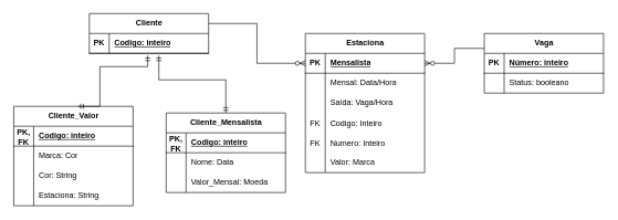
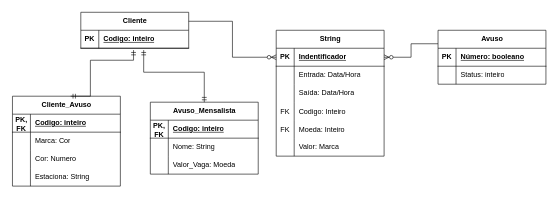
  <mxCell id="0" />
  <mxCell id="1" parent="0" />
  <mxCell id="2" value="Cliente" style="shape=table;startSize=30;container=1;collapsible=1;childLayout=tableLayout;fixedRows=1;rowLines=0;fontStyle=1;align=center;resizeLast=1;html=1;" vertex="1" parent="1"><mxGeometry x="134" y="20" width="180" height="60" as="geometry" /></mxCell>
  <mxCell id="3" value="" style="shape=tableRow;horizontal=0;startSize=0;swimlaneHead=0;swimlaneBody=0;fillColor=none;collapsible=0;dropTarget=0;points=[[0,0.5],[1,0.5]];portConstraint=eastwest;top=0;left=0;right=0;bottom=1;" vertex="1" parent="2"><mxGeometry y="30" width="180" height="30" as="geometry" /></mxCell>
  <mxCell id="4" value="PK" style="shape=partialRectangle;connectable=0;fillColor=none;top=0;left=0;bottom=0;right=0;fontStyle=1;overflow=hidden;whiteSpace=wrap;html=1;" vertex="1" parent="3"><mxGeometry width="30" height="30" as="geometry"><mxRectangle width="30" height="30" as="alternateBounds" /></mxGeometry></mxCell>
  <mxCell id="5" value="Codigo: inteiro" style="shape=partialRectangle;connectable=0;fillColor=none;top=0;left=0;bottom=0;right=0;align=left;spacingLeft=6;fontStyle=5;overflow=hidden;whiteSpace=wrap;html=1;" vertex="1" parent="3"><mxGeometry x="30" width="150" height="30" as="geometry"><mxRectangle width="150" height="30" as="alternateBounds" /></mxGeometry></mxCell>
- <mxCell id="6" value="Cliente_Valor" style="shape=table;startSize=30;container=1;collapsible=1;childLayout=tableLayout;fixedRows=1;rowLines=0;fontStyle=1;align=center;resizeLast=1;html=1;" vertex="1" parent="1"><mxGeometry x="20" y="160" width="180" height="150" as="geometry" /></mxCell>
+ <mxCell id="6" value="Cliente_Avuso" style="shape=table;startSize=30;container=1;collapsible=1;childLayout=tableLayout;fixedRows=1;rowLines=0;fontStyle=1;align=center;resizeLast=1;html=1;" vertex="1" parent="1"><mxGeometry x="20" y="160" width="180" height="150" as="geometry" /></mxCell>
  <mxCell id="7" value="" style="shape=tableRow;horizontal=0;startSize=0;swimlaneHead=0;swimlaneBody=0;fillColor=none;collapsible=0;dropTarget=0;points=[[0,0.5],[1,0.5]];portConstraint=eastwest;top=0;left=0;right=0;bottom=1;" vertex="1" parent="6"><mxGeometry y="30" width="180" height="30" as="geometry" /></mxCell>
  <mxCell id="8" value="PK,&lt;div&gt;FK&lt;/div&gt;" style="shape=partialRectangle;connectable=0;fillColor=none;top=0;left=0;bottom=0;right=0;fontStyle=1;overflow=hidden;whiteSpace=wrap;html=1;" vertex="1" parent="7"><mxGeometry width="30" height="30" as="geometry"><mxRectangle width="30" height="30" as="alternateBounds" /></mxGeometry></mxCell>
  <mxCell id="9" value="Codigo: inteiro" style="shape=partialRectangle;connectable=0;fillColor=none;top=0;left=0;bottom=0;right=0;align=left;spacingLeft=6;fontStyle=5;overflow=hidden;whiteSpace=wrap;html=1;" vertex="1" parent="7"><mxGeometry x="30" width="150" height="30" as="geometry"><mxRectangle width="150" height="30" as="alternateBounds" /></mxGeometry></mxCell>
  <mxCell id="10" value="" style="shape=tableRow;horizontal=0;startSize=0;swimlaneHead=0;swimlaneBody=0;fillColor=none;collapsible=0;dropTarget=0;points=[[0,0.5],[1,0.5]];portConstraint=eastwest;top=0;left=0;right=0;bottom=0;" vertex="1" parent="6"><mxGeometry y="60" width="180" height="30" as="geometry" /></mxCell>
  <mxCell id="11" value="" style="shape=partialRectangle;connectable=0;fillColor=none;top=0;left=0;bottom=0;right=0;editable=1;overflow=hidden;whiteSpace=wrap;html=1;" vertex="1" parent="10"><mxGeometry width="30" height="30" as="geometry"><mxRectangle width="30" height="30" as="alternateBounds" /></mxGeometry></mxCell>
  <mxCell id="12" value="Marca: Cor" style="shape=partialRectangle;connectable=0;fillColor=none;top=0;left=0;bottom=0;right=0;align=left;spacingLeft=6;overflow=hidden;whiteSpace=wrap;html=1;" vertex="1" parent="10"><mxGeometry x="30" width="150" height="30" as="geometry"><mxRectangle width="150" height="30" as="alternateBounds" /></mxGeometry></mxCell>
  <mxCell id="13" value="" style="shape=tableRow;horizontal=0;startSize=0;swimlaneHead=0;swimlaneBody=0;fillColor=none;collapsible=0;dropTarget=0;points=[[0,0.5],[1,0.5]];portConstraint=eastwest;top=0;left=0;right=0;bottom=0;" vertex="1" parent="6"><mxGeometry y="90" width="180" height="30" as="geometry" /></mxCell>
  <mxCell id="14" value="" style="shape=partialRectangle;connectable=0;fillColor=none;top=0;left=0;bottom=0;right=0;editable=1;overflow=hidden;whiteSpace=wrap;html=1;" vertex="1" parent="13"><mxGeometry width="30" height="30" as="geometry"><mxRectangle width="30" height="30" as="alternateBounds" /></mxGeometry></mxCell>
- <mxCell id="15" value="Cor: String" style="shape=partialRectangle;connectable=0;fillColor=none;top=0;left=0;bottom=0;right=0;align=left;spacingLeft=6;overflow=hidden;whiteSpace=wrap;html=1;" vertex="1" parent="13"><mxGeometry x="30" width="150" height="30" as="geometry"><mxRectangle width="150" height="30" as="alternateBounds" /></mxGeometry></mxCell>
+ <mxCell id="15" value="Cor: Numero" style="shape=partialRectangle;connectable=0;fillColor=none;top=0;left=0;bottom=0;right=0;align=left;spacingLeft=6;overflow=hidden;whiteSpace=wrap;html=1;" vertex="1" parent="13"><mxGeometry x="30" width="150" height="30" as="geometry"><mxRectangle width="150" height="30" as="alternateBounds" /></mxGeometry></mxCell>
  <mxCell id="16" value="" style="shape=tableRow;horizontal=0;startSize=0;swimlaneHead=0;swimlaneBody=0;fillColor=none;collapsible=0;dropTarget=0;points=[[0,0.5],[1,0.5]];portConstraint=eastwest;top=0;left=0;right=0;bottom=0;" vertex="1" parent="6"><mxGeometry y="120" width="180" height="30" as="geometry" /></mxCell>
  <mxCell id="17" value="" style="shape=partialRectangle;connectable=0;fillColor=none;top=0;left=0;bottom=0;right=0;editable=1;overflow=hidden;whiteSpace=wrap;html=1;" vertex="1" parent="16"><mxGeometry width="30" height="30" as="geometry"><mxRectangle width="30" height="30" as="alternateBounds" /></mxGeometry></mxCell>
  <mxCell id="18" value="Estaciona: String" style="shape=partialRectangle;connectable=0;fillColor=none;top=0;left=0;bottom=0;right=0;align=left;spacingLeft=6;overflow=hidden;whiteSpace=wrap;html=1;" vertex="1" parent="16"><mxGeometry x="30" width="150" height="30" as="geometry"><mxRectangle width="150" height="30" as="alternateBounds" /></mxGeometry></mxCell>
- <mxCell id="19" value="Cliente_Mensalista" style="shape=table;startSize=30;container=1;collapsible=1;childLayout=tableLayout;fixedRows=1;rowLines=0;fontStyle=1;align=center;resizeLast=1;html=1;" vertex="1" parent="1"><mxGeometry x="250" y="170" width="180" height="120" as="geometry" /></mxCell>
+ <mxCell id="19" value="Avuso_Mensalista" style="shape=table;startSize=30;container=1;collapsible=1;childLayout=tableLayout;fixedRows=1;rowLines=0;fontStyle=1;align=center;resizeLast=1;html=1;" vertex="1" parent="1"><mxGeometry x="250" y="170" width="180" height="120" as="geometry" /></mxCell>
  <mxCell id="20" value="" style="shape=tableRow;horizontal=0;startSize=0;swimlaneHead=0;swimlaneBody=0;fillColor=none;collapsible=0;dropTarget=0;points=[[0,0.5],[1,0.5]];portConstraint=eastwest;top=0;left=0;right=0;bottom=1;" vertex="1" parent="19"><mxGeometry y="30" width="180" height="30" as="geometry" /></mxCell>
  <mxCell id="21" value="PK,&lt;div&gt;FK&lt;/div&gt;" style="shape=partialRectangle;connectable=0;fillColor=none;top=0;left=0;bottom=0;right=0;fontStyle=1;overflow=hidden;whiteSpace=wrap;html=1;" vertex="1" parent="20"><mxGeometry width="30" height="30" as="geometry"><mxRectangle width="30" height="30" as="alternateBounds" /></mxGeometry></mxCell>
  <mxCell id="22" value="Codigo: inteiro" style="shape=partialRectangle;connectable=0;fillColor=none;top=0;left=0;bottom=0;right=0;align=left;spacingLeft=6;fontStyle=5;overflow=hidden;whiteSpace=wrap;html=1;" vertex="1" parent="20"><mxGeometry x="30" width="150" height="30" as="geometry"><mxRectangle width="150" height="30" as="alternateBounds" /></mxGeometry></mxCell>
  <mxCell id="23" value="" style="shape=tableRow;horizontal=0;startSize=0;swimlaneHead=0;swimlaneBody=0;fillColor=none;collapsible=0;dropTarget=0;points=[[0,0.5],[1,0.5]];portConstraint=eastwest;top=0;left=0;right=0;bottom=0;" vertex="1" parent="19"><mxGeometry y="60" width="180" height="30" as="geometry" /></mxCell>
  <mxCell id="24" value="" style="shape=partialRectangle;connectable=0;fillColor=none;top=0;left=0;bottom=0;right=0;editable=1;overflow=hidden;whiteSpace=wrap;html=1;" vertex="1" parent="23"><mxGeometry width="30" height="30" as="geometry"><mxRectangle width="30" height="30" as="alternateBounds" /></mxGeometry></mxCell>
- <mxCell id="25" value="Nome: Data" style="shape=partialRectangle;connectable=0;fillColor=none;top=0;left=0;bottom=0;right=0;align=left;spacingLeft=6;overflow=hidden;whiteSpace=wrap;html=1;" vertex="1" parent="23"><mxGeometry x="30" width="150" height="30" as="geometry"><mxRectangle width="150" height="30" as="alternateBounds" /></mxGeometry></mxCell>
+ <mxCell id="25" value="Nome: String" style="shape=partialRectangle;connectable=0;fillColor=none;top=0;left=0;bottom=0;right=0;align=left;spacingLeft=6;overflow=hidden;whiteSpace=wrap;html=1;" vertex="1" parent="23"><mxGeometry x="30" width="150" height="30" as="geometry"><mxRectangle width="150" height="30" as="alternateBounds" /></mxGeometry></mxCell>
  <mxCell id="26" value="" style="shape=tableRow;horizontal=0;startSize=0;swimlaneHead=0;swimlaneBody=0;fillColor=none;collapsible=0;dropTarget=0;points=[[0,0.5],[1,0.5]];portConstraint=eastwest;top=0;left=0;right=0;bottom=0;" vertex="1" parent="19"><mxGeometry y="90" width="180" height="30" as="geometry" /></mxCell>
  <mxCell id="27" value="" style="shape=partialRectangle;connectable=0;fillColor=none;top=0;left=0;bottom=0;right=0;editable=1;overflow=hidden;whiteSpace=wrap;html=1;" vertex="1" parent="26"><mxGeometry width="30" height="30" as="geometry"><mxRectangle width="30" height="30" as="alternateBounds" /></mxGeometry></mxCell>
- <mxCell id="28" value="Valor_Mensal: Moeda" style="shape=partialRectangle;connectable=0;fillColor=none;top=0;left=0;bottom=0;right=0;align=left;spacingLeft=6;overflow=hidden;whiteSpace=wrap;html=1;" vertex="1" parent="26"><mxGeometry x="30" width="150" height="30" as="geometry"><mxRectangle width="150" height="30" as="alternateBounds" /></mxGeometry></mxCell>
- <mxCell id="29" value="Vaga" style="shape=table;startSize=30;container=1;collapsible=1;childLayout=tableLayout;fixedRows=1;rowLines=0;fontStyle=1;align=center;resizeLast=1;html=1;" vertex="1" parent="1"><mxGeometry x="730" y="50" width="180" height="90" as="geometry" /></mxCell>
+ <mxCell id="28" value="Valor_Vaga: Moeda" style="shape=partialRectangle;connectable=0;fillColor=none;top=0;left=0;bottom=0;right=0;align=left;spacingLeft=6;overflow=hidden;whiteSpace=wrap;html=1;" vertex="1" parent="26"><mxGeometry x="30" width="150" height="30" as="geometry"><mxRectangle width="150" height="30" as="alternateBounds" /></mxGeometry></mxCell>
+ <mxCell id="29" value="Avuso" style="shape=table;startSize=30;container=1;collapsible=1;childLayout=tableLayout;fixedRows=1;rowLines=0;fontStyle=1;align=center;resizeLast=1;html=1;" vertex="1" parent="1"><mxGeometry x="730" y="50" width="180" height="90" as="geometry" /></mxCell>
  <mxCell id="30" value="" style="shape=tableRow;horizontal=0;startSize=0;swimlaneHead=0;swimlaneBody=0;fillColor=none;collapsible=0;dropTarget=0;points=[[0,0.5],[1,0.5]];portConstraint=eastwest;top=0;left=0;right=0;bottom=1;" vertex="1" parent="29"><mxGeometry y="30" width="180" height="30" as="geometry" /></mxCell>
  <mxCell id="31" value="PK" style="shape=partialRectangle;connectable=0;fillColor=none;top=0;left=0;bottom=0;right=0;fontStyle=1;overflow=hidden;whiteSpace=wrap;html=1;" vertex="1" parent="30"><mxGeometry width="30" height="30" as="geometry"><mxRectangle width="30" height="30" as="alternateBounds" /></mxGeometry></mxCell>
- <mxCell id="32" value="Número: inteiro" style="shape=partialRectangle;connectable=0;fillColor=none;top=0;left=0;bottom=0;right=0;align=left;spacingLeft=6;fontStyle=5;overflow=hidden;whiteSpace=wrap;html=1;" vertex="1" parent="30"><mxGeometry x="30" width="150" height="30" as="geometry"><mxRectangle width="150" height="30" as="alternateBounds" /></mxGeometry></mxCell>
+ <mxCell id="32" value="Número: booleano" style="shape=partialRectangle;connectable=0;fillColor=none;top=0;left=0;bottom=0;right=0;align=left;spacingLeft=6;fontStyle=5;overflow=hidden;whiteSpace=wrap;html=1;" vertex="1" parent="30"><mxGeometry x="30" width="150" height="30" as="geometry"><mxRectangle width="150" height="30" as="alternateBounds" /></mxGeometry></mxCell>
  <mxCell id="33" value="" style="shape=tableRow;horizontal=0;startSize=0;swimlaneHead=0;swimlaneBody=0;fillColor=none;collapsible=0;dropTarget=0;points=[[0,0.5],[1,0.5]];portConstraint=eastwest;top=0;left=0;right=0;bottom=0;" vertex="1" parent="29"><mxGeometry y="60" width="180" height="30" as="geometry" /></mxCell>
  <mxCell id="34" value="" style="shape=partialRectangle;connectable=0;fillColor=none;top=0;left=0;bottom=0;right=0;editable=1;overflow=hidden;whiteSpace=wrap;html=1;" vertex="1" parent="33"><mxGeometry width="30" height="30" as="geometry"><mxRectangle width="30" height="30" as="alternateBounds" /></mxGeometry></mxCell>
- <mxCell id="35" value="Status: booleano" style="shape=partialRectangle;connectable=0;fillColor=none;top=0;left=0;bottom=0;right=0;align=left;spacingLeft=6;overflow=hidden;whiteSpace=wrap;html=1;" vertex="1" parent="33"><mxGeometry x="30" width="150" height="30" as="geometry"><mxRectangle width="150" height="30" as="alternateBounds" /></mxGeometry></mxCell>
+ <mxCell id="35" value="Status: inteiro" style="shape=partialRectangle;connectable=0;fillColor=none;top=0;left=0;bottom=0;right=0;align=left;spacingLeft=6;overflow=hidden;whiteSpace=wrap;html=1;" vertex="1" parent="33"><mxGeometry x="30" width="150" height="30" as="geometry"><mxRectangle width="150" height="30" as="alternateBounds" /></mxGeometry></mxCell>
  <mxCell id="36" value="" style="edgeStyle=orthogonalEdgeStyle;fontSize=12;html=1;endArrow=ERmandOne;startArrow=ERmandOne;rounded=0;exitX=0.539;exitY=0;exitDx=0;exitDy=0;exitPerimeter=0;entryX=0.489;entryY=1.1;entryDx=0;entryDy=0;entryPerimeter=0;" edge="1" parent="1" source="6" target="3"><mxGeometry width="100" height="100" relative="1" as="geometry"><mxPoint x="30" y="162.03" as="sourcePoint" /><mxPoint x="200" y="60" as="targetPoint" /><Array as="points"><mxPoint x="150" y="160" /><mxPoint x="150" y="100" /><mxPoint x="222" y="100" /></Array></mxGeometry></mxCell>
  <mxCell id="37" value="" style="edgeStyle=orthogonalEdgeStyle;fontSize=12;html=1;endArrow=ERmandOne;startArrow=ERmandOne;rounded=0;exitX=0.5;exitY=0;exitDx=0;exitDy=0;entryX=0.583;entryY=1.1;entryDx=0;entryDy=0;entryPerimeter=0;" edge="1" parent="1" source="19" target="3"><mxGeometry width="100" height="100" relative="1" as="geometry"><mxPoint x="330" y="160" as="sourcePoint" /><mxPoint x="260" y="120" as="targetPoint" /><Array as="points"><mxPoint x="340" y="120" /><mxPoint x="239" y="120" /></Array></mxGeometry></mxCell>
- <mxCell id="38" value="Estaciona" style="shape=table;startSize=30;container=1;collapsible=1;childLayout=tableLayout;fixedRows=1;rowLines=0;fontStyle=1;align=center;resizeLast=1;html=1;" vertex="1" parent="1"><mxGeometry x="460" y="50" width="180" height="210" as="geometry" /></mxCell>
+ <mxCell id="38" value="String" style="shape=table;startSize=30;container=1;collapsible=1;childLayout=tableLayout;fixedRows=1;rowLines=0;fontStyle=1;align=center;resizeLast=1;html=1;" vertex="1" parent="1"><mxGeometry x="460" y="50" width="180" height="210" as="geometry" /></mxCell>
  <mxCell id="39" value="" style="shape=tableRow;horizontal=0;startSize=0;swimlaneHead=0;swimlaneBody=0;fillColor=none;collapsible=0;dropTarget=0;points=[[0,0.5],[1,0.5]];portConstraint=eastwest;top=0;left=0;right=0;bottom=1;" vertex="1" parent="38"><mxGeometry y="30" width="180" height="30" as="geometry" /></mxCell>
  <mxCell id="40" value="PK" style="shape=partialRectangle;connectable=0;fillColor=none;top=0;left=0;bottom=0;right=0;fontStyle=1;overflow=hidden;whiteSpace=wrap;html=1;" vertex="1" parent="39"><mxGeometry width="30" height="30" as="geometry"><mxRectangle width="30" height="30" as="alternateBounds" /></mxGeometry></mxCell>
- <mxCell id="41" value="Mensalista" style="shape=partialRectangle;connectable=0;fillColor=none;top=0;left=0;bottom=0;right=0;align=left;spacingLeft=6;fontStyle=5;overflow=hidden;whiteSpace=wrap;html=1;" vertex="1" parent="39"><mxGeometry x="30" width="150" height="30" as="geometry"><mxRectangle width="150" height="30" as="alternateBounds" /></mxGeometry></mxCell>
+ <mxCell id="41" value="Indentificador" style="shape=partialRectangle;connectable=0;fillColor=none;top=0;left=0;bottom=0;right=0;align=left;spacingLeft=6;fontStyle=5;overflow=hidden;whiteSpace=wrap;html=1;" vertex="1" parent="39"><mxGeometry x="30" width="150" height="30" as="geometry"><mxRectangle width="150" height="30" as="alternateBounds" /></mxGeometry></mxCell>
  <mxCell id="42" value="" style="shape=tableRow;horizontal=0;startSize=0;swimlaneHead=0;swimlaneBody=0;fillColor=none;collapsible=0;dropTarget=0;points=[[0,0.5],[1,0.5]];portConstraint=eastwest;top=0;left=0;right=0;bottom=0;" vertex="1" parent="38"><mxGeometry y="60" width="180" height="30" as="geometry" /></mxCell>
  <mxCell id="43" value="" style="shape=partialRectangle;connectable=0;fillColor=none;top=0;left=0;bottom=0;right=0;editable=1;overflow=hidden;whiteSpace=wrap;html=1;" vertex="1" parent="42"><mxGeometry width="30" height="30" as="geometry"><mxRectangle width="30" height="30" as="alternateBounds" /></mxGeometry></mxCell>
- <mxCell id="44" value="Mensal: Data/Hora" style="shape=partialRectangle;connectable=0;fillColor=none;top=0;left=0;bottom=0;right=0;align=left;spacingLeft=6;overflow=hidden;whiteSpace=wrap;html=1;" vertex="1" parent="42"><mxGeometry x="30" width="150" height="30" as="geometry"><mxRectangle width="150" height="30" as="alternateBounds" /></mxGeometry></mxCell>
+ <mxCell id="44" value="Entrada: Data/Hora" style="shape=partialRectangle;connectable=0;fillColor=none;top=0;left=0;bottom=0;right=0;align=left;spacingLeft=6;overflow=hidden;whiteSpace=wrap;html=1;" vertex="1" parent="42"><mxGeometry x="30" width="150" height="30" as="geometry"><mxRectangle width="150" height="30" as="alternateBounds" /></mxGeometry></mxCell>
  <mxCell id="45" value="" style="shape=tableRow;horizontal=0;startSize=0;swimlaneHead=0;swimlaneBody=0;fillColor=none;collapsible=0;dropTarget=0;points=[[0,0.5],[1,0.5]];portConstraint=eastwest;top=0;left=0;right=0;bottom=0;" vertex="1" parent="38"><mxGeometry y="90" width="180" height="30" as="geometry" /></mxCell>
  <mxCell id="46" value="" style="shape=partialRectangle;connectable=0;fillColor=none;top=0;left=0;bottom=0;right=0;editable=1;overflow=hidden;whiteSpace=wrap;html=1;" vertex="1" parent="45"><mxGeometry width="30" height="30" as="geometry"><mxRectangle width="30" height="30" as="alternateBounds" /></mxGeometry></mxCell>
- <mxCell id="47" value="Saída: Vaga/Hora" style="shape=partialRectangle;connectable=0;fillColor=none;top=0;left=0;bottom=0;right=0;align=left;spacingLeft=6;overflow=hidden;whiteSpace=wrap;html=1;" vertex="1" parent="45"><mxGeometry x="30" width="150" height="30" as="geometry"><mxRectangle width="150" height="30" as="alternateBounds" /></mxGeometry></mxCell>
+ <mxCell id="47" value="Saída: Data/Hora" style="shape=partialRectangle;connectable=0;fillColor=none;top=0;left=0;bottom=0;right=0;align=left;spacingLeft=6;overflow=hidden;whiteSpace=wrap;html=1;" vertex="1" parent="45"><mxGeometry x="30" width="150" height="30" as="geometry"><mxRectangle width="150" height="30" as="alternateBounds" /></mxGeometry></mxCell>
  <mxCell id="48" value="" style="shape=tableRow;horizontal=0;startSize=0;swimlaneHead=0;swimlaneBody=0;fillColor=none;collapsible=0;dropTarget=0;points=[[0,0.5],[1,0.5]];portConstraint=eastwest;top=0;left=0;right=0;bottom=0;" vertex="1" parent="38"><mxGeometry y="120" width="180" height="30" as="geometry" /></mxCell>
  <mxCell id="49" value="FK" style="shape=partialRectangle;connectable=0;fillColor=none;top=0;left=0;bottom=0;right=0;editable=1;overflow=hidden;" vertex="1" parent="48"><mxGeometry width="30" height="30" as="geometry"><mxRectangle width="30" height="30" as="alternateBounds" /></mxGeometry></mxCell>
  <mxCell id="50" value="Codigo: Inteiro" style="shape=partialRectangle;connectable=0;fillColor=none;top=0;left=0;bottom=0;right=0;align=left;spacingLeft=6;overflow=hidden;" vertex="1" parent="48"><mxGeometry x="30" width="150" height="30" as="geometry"><mxRectangle width="150" height="30" as="alternateBounds" /></mxGeometry></mxCell>
  <mxCell id="51" value="" style="shape=tableRow;horizontal=0;startSize=0;swimlaneHead=0;swimlaneBody=0;fillColor=none;collapsible=0;dropTarget=0;points=[[0,0.5],[1,0.5]];portConstraint=eastwest;top=0;left=0;right=0;bottom=0;" vertex="1" parent="38"><mxGeometry y="150" width="180" height="30" as="geometry" /></mxCell>
  <mxCell id="52" value="FK" style="shape=partialRectangle;connectable=0;fillColor=none;top=0;left=0;bottom=0;right=0;editable=1;overflow=hidden;" vertex="1" parent="51"><mxGeometry width="30" height="30" as="geometry"><mxRectangle width="30" height="30" as="alternateBounds" /></mxGeometry></mxCell>
- <mxCell id="53" value="Numero: Inteiro" style="shape=partialRectangle;connectable=0;fillColor=none;top=0;left=0;bottom=0;right=0;align=left;spacingLeft=6;overflow=hidden;" vertex="1" parent="51"><mxGeometry x="30" width="150" height="30" as="geometry"><mxRectangle width="150" height="30" as="alternateBounds" /></mxGeometry></mxCell>
+ <mxCell id="53" value="Moeda: Inteiro" style="shape=partialRectangle;connectable=0;fillColor=none;top=0;left=0;bottom=0;right=0;align=left;spacingLeft=6;overflow=hidden;" vertex="1" parent="51"><mxGeometry x="30" width="150" height="30" as="geometry"><mxRectangle width="150" height="30" as="alternateBounds" /></mxGeometry></mxCell>
  <mxCell id="54" value="" style="shape=tableRow;horizontal=0;startSize=0;swimlaneHead=0;swimlaneBody=0;fillColor=none;collapsible=0;dropTarget=0;points=[[0,0.5],[1,0.5]];portConstraint=eastwest;top=0;left=0;right=0;bottom=0;" vertex="1" parent="38"><mxGeometry y="180" width="180" height="30" as="geometry" /></mxCell>
  <mxCell id="55" value="" style="shape=partialRectangle;connectable=0;fillColor=none;top=0;left=0;bottom=0;right=0;editable=1;overflow=hidden;whiteSpace=wrap;html=1;" vertex="1" parent="54"><mxGeometry width="30" height="30" as="geometry"><mxRectangle width="30" height="30" as="alternateBounds" /></mxGeometry></mxCell>
  <mxCell id="56" value="Valor: Marca" style="shape=partialRectangle;connectable=0;fillColor=none;top=0;left=0;bottom=0;right=0;align=left;spacingLeft=6;overflow=hidden;whiteSpace=wrap;html=1;" vertex="1" parent="54"><mxGeometry x="30" width="150" height="30" as="geometry"><mxRectangle width="150" height="30" as="alternateBounds" /></mxGeometry></mxCell>
  <mxCell id="57" value="" style="edgeStyle=orthogonalEdgeStyle;fontSize=12;html=1;endArrow=ERzeroToMany;endFill=1;rounded=0;entryX=0;entryY=0.5;entryDx=0;entryDy=0;exitX=1;exitY=0.25;exitDx=0;exitDy=0;" edge="1" parent="1" source="2" target="39"><mxGeometry width="100" height="100" relative="1" as="geometry"><mxPoint x="360" y="140" as="sourcePoint" /><mxPoint x="520" y="130" as="targetPoint" /></mxGeometry></mxCell>
  <mxCell id="58" value="" style="edgeStyle=orthogonalEdgeStyle;fontSize=12;html=1;endArrow=ERzeroToMany;endFill=1;rounded=0;entryX=1;entryY=0.5;entryDx=0;entryDy=0;exitX=0;exitY=0.25;exitDx=0;exitDy=0;" edge="1" parent="1" source="29" target="39"><mxGeometry width="100" height="100" relative="1" as="geometry"><mxPoint x="740" y="90" as="sourcePoint" /><mxPoint x="876" y="260" as="targetPoint" /></mxGeometry></mxCell>
